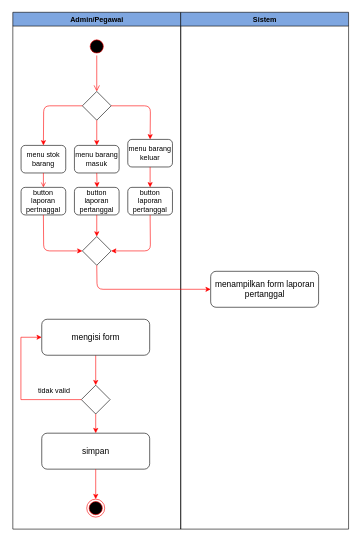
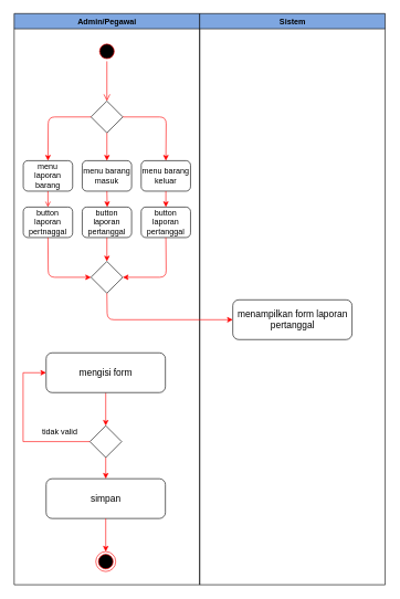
  <mxCell id="0" />
  <mxCell id="1" parent="0" />
  <mxCell id="2" value="Admin/Pegawai" style="swimlane;whiteSpace=wrap;fillColor=#7EA6E0;" parent="1" vertex="1"><mxGeometry x="20.5" y="20" width="280" height="862" as="geometry" /></mxCell>
  <mxCell id="3" value="" style="ellipse;html=1;shape=startState;fillColor=#000000;strokeColor=#ff0000;fontSize=14;startSize=26;" parent="2" vertex="1"><mxGeometry x="125" y="42" width="30" height="30" as="geometry" /></mxCell>
  <mxCell id="4" value="" style="edgeStyle=orthogonalEdgeStyle;html=1;verticalAlign=bottom;endArrow=open;endSize=8;strokeColor=#ff0000;fontSize=14;" parent="2" source="3" edge="1" target="14"><mxGeometry relative="1" as="geometry"><mxPoint x="140" y="132" as="targetPoint" /></mxGeometry></mxCell>
  <mxCell id="5" value="simpan" style="rounded=1;whiteSpace=wrap;html=1;fontSize=14;startSize=26;" parent="2" vertex="1"><mxGeometry x="48.25" y="702" width="180" height="60" as="geometry" /></mxCell>
  <mxCell id="6" value="" style="rhombus;whiteSpace=wrap;html=1;" parent="2" vertex="1"><mxGeometry x="114.25" y="622" width="48" height="48" as="geometry" /></mxCell>
  <mxCell id="7" value="" style="ellipse;html=1;shape=endState;fillColor=#000000;strokeColor=#ff0000;" parent="2" vertex="1"><mxGeometry x="123.25" y="812" width="30" height="30" as="geometry" /></mxCell>
  <mxCell id="8" value="" style="endArrow=classic;html=1;fontSize=14;startSize=26;exitX=0.5;exitY=1;exitDx=0;exitDy=0;strokeColor=#FF0000;entryX=0.5;entryY=0;entryDx=0;entryDy=0;" parent="2" source="13" target="6" edge="1"><mxGeometry width="50" height="50" relative="1" as="geometry"><mxPoint x="138.25" y="742" as="sourcePoint" /><mxPoint x="438.75" y="632" as="targetPoint" /></mxGeometry></mxCell>
  <mxCell id="9" value="" style="endArrow=classic;html=1;fontSize=14;startSize=26;strokeColor=#FF0000;entryX=0.5;entryY=0;entryDx=0;entryDy=0;exitX=0.5;exitY=1;exitDx=0;exitDy=0;" parent="2" source="6" target="5" edge="1"><mxGeometry width="50" height="50" relative="1" as="geometry"><mxPoint x="148.25" y="592" as="sourcePoint" /><mxPoint x="148.25" y="632" as="targetPoint" /></mxGeometry></mxCell>
  <mxCell id="10" value="" style="endArrow=classic;html=1;fontSize=14;startSize=26;strokeColor=#FF0000;entryX=0;entryY=0.5;entryDx=0;entryDy=0;exitX=0;exitY=0.5;exitDx=0;exitDy=0;rounded=0;" parent="2" source="6" target="13" edge="1"><mxGeometry width="50" height="50" relative="1" as="geometry"><mxPoint x="43.75" y="892" as="sourcePoint" /><mxPoint x="48.25" y="712" as="targetPoint" /><Array as="points"><mxPoint x="13.5" y="646" /><mxPoint x="13.5" y="542" /></Array></mxGeometry></mxCell>
  <mxCell id="11" value="" style="endArrow=classic;html=1;fontSize=14;startSize=26;exitX=0.5;exitY=1;exitDx=0;exitDy=0;strokeColor=#FF0000;entryX=0.5;entryY=0;entryDx=0;entryDy=0;" parent="2" source="5" target="7" edge="1"><mxGeometry width="50" height="50" relative="1" as="geometry"><mxPoint x="168.25" y="612" as="sourcePoint" /><mxPoint x="168.25" y="652" as="targetPoint" /></mxGeometry></mxCell>
  <mxCell id="12" value="tidak valid" style="text;html=1;align=center;verticalAlign=middle;resizable=0;points=[];autosize=1;strokeColor=none;" parent="2" vertex="1"><mxGeometry x="33.75" y="622" width="70" height="20" as="geometry" /></mxCell>
  <mxCell id="13" value="mengisi form" style="rounded=1;whiteSpace=wrap;html=1;fontSize=14;startSize=26;" vertex="1" parent="2"><mxGeometry x="48.25" y="512" width="180" height="60" as="geometry" /></mxCell>
  <mxCell id="14" value="" style="rhombus;whiteSpace=wrap;html=1;" vertex="1" parent="2"><mxGeometry x="116" y="132" width="48" height="48" as="geometry" /></mxCell>
- <mxCell id="15" value="menu stok barang" style="rounded=1;whiteSpace=wrap;html=1;" vertex="1" parent="2"><mxGeometry x="13.75" y="222" width="74.5" height="46" as="geometry" /></mxCell>
+ <mxCell id="15" value="menu laporan barang" style="rounded=1;whiteSpace=wrap;html=1;" vertex="1" parent="2"><mxGeometry x="13.75" y="222" width="74.5" height="46" as="geometry" /></mxCell>
  <mxCell id="16" value="menu barang masuk" style="rounded=1;whiteSpace=wrap;html=1;" vertex="1" parent="2"><mxGeometry x="102.75" y="222" width="74.5" height="46" as="geometry" /></mxCell>
- <mxCell id="17" value="menu barang keluar" style="rounded=1;whiteSpace=wrap;html=1;" vertex="1" parent="2"><mxGeometry x="191.75" y="212" width="74.5" height="46" as="geometry" /></mxCell>
+ <mxCell id="17" value="menu barang keluar" style="rounded=1;whiteSpace=wrap;html=1;" vertex="1" parent="2"><mxGeometry x="191.75" y="222" width="74.5" height="46" as="geometry" /></mxCell>
  <mxCell id="18" value="" style="endArrow=classic;html=1;fontSize=14;startSize=26;exitX=0.5;exitY=1;exitDx=0;exitDy=0;strokeColor=#FF0000;entryX=0.5;entryY=0;entryDx=0;entryDy=0;" edge="1" parent="2" source="14" target="16"><mxGeometry width="50" height="50" relative="1" as="geometry"><mxPoint x="240" y="352" as="sourcePoint" /><mxPoint x="340" y="244" as="targetPoint" /></mxGeometry></mxCell>
  <mxCell id="19" value="" style="endArrow=classic;html=1;fontSize=14;startSize=26;exitX=1;exitY=0.5;exitDx=0;exitDy=0;strokeColor=#FF0000;entryX=0.5;entryY=0;entryDx=0;entryDy=0;" edge="1" parent="2" source="14" target="17"><mxGeometry width="50" height="50" relative="1" as="geometry"><mxPoint x="150" y="190" as="sourcePoint" /><mxPoint x="150" y="232" as="targetPoint" /><Array as="points"><mxPoint x="229.5" y="156" /></Array></mxGeometry></mxCell>
  <mxCell id="20" value="" style="endArrow=classic;html=1;fontSize=14;startSize=26;exitX=0;exitY=0.5;exitDx=0;exitDy=0;strokeColor=#FF0000;entryX=0.5;entryY=0;entryDx=0;entryDy=0;" edge="1" parent="2" source="14" target="15"><mxGeometry width="50" height="50" relative="1" as="geometry"><mxPoint x="150" y="190" as="sourcePoint" /><mxPoint x="150" y="232" as="targetPoint" /><Array as="points"><mxPoint x="51.5" y="156" /></Array></mxGeometry></mxCell>
  <mxCell id="21" value="button laporan pertnaggal" style="rounded=1;whiteSpace=wrap;html=1;" vertex="1" parent="2"><mxGeometry x="13.75" y="292" width="74.5" height="46" as="geometry" /></mxCell>
  <mxCell id="22" value="button laporan pertanggal" style="rounded=1;whiteSpace=wrap;html=1;" vertex="1" parent="2"><mxGeometry x="102.75" y="292" width="74.5" height="46" as="geometry" /></mxCell>
  <mxCell id="23" value="button laporan pertanggal" style="rounded=1;whiteSpace=wrap;html=1;" vertex="1" parent="2"><mxGeometry x="191.75" y="292" width="74.5" height="46" as="geometry" /></mxCell>
  <mxCell id="24" value="" style="rhombus;whiteSpace=wrap;html=1;" vertex="1" parent="2"><mxGeometry x="116" y="374" width="48" height="48" as="geometry" /></mxCell>
  <mxCell id="25" value="" style="endArrow=classic;html=1;fontSize=14;startSize=26;exitX=0.5;exitY=1;exitDx=0;exitDy=0;strokeColor=#FF0000;entryX=0.5;entryY=0;entryDx=0;entryDy=0;" edge="1" parent="2" source="22" target="24"><mxGeometry width="50" height="50" relative="1" as="geometry"><mxPoint x="427" y="590" as="sourcePoint" /><mxPoint x="427" y="624" as="targetPoint" /></mxGeometry></mxCell>
  <mxCell id="26" value="" style="endArrow=classic;html=1;fontSize=14;startSize=26;exitX=0.5;exitY=1;exitDx=0;exitDy=0;strokeColor=#FF0000;entryX=1;entryY=0.5;entryDx=0;entryDy=0;" edge="1" parent="2" source="23" target="24"><mxGeometry width="50" height="50" relative="1" as="geometry"><mxPoint x="150" y="348" as="sourcePoint" /><mxPoint x="150" y="384" as="targetPoint" /><Array as="points"><mxPoint x="229.5" y="398" /></Array></mxGeometry></mxCell>
  <mxCell id="27" value="" style="endArrow=classic;html=1;fontSize=14;startSize=26;exitX=0.5;exitY=1;exitDx=0;exitDy=0;strokeColor=#FF0000;" edge="1" parent="2" source="16"><mxGeometry width="50" height="50" relative="1" as="geometry"><mxPoint x="150" y="348" as="sourcePoint" /><mxPoint x="140.5" y="292" as="targetPoint" /></mxGeometry></mxCell>
  <mxCell id="28" value="" style="endArrow=classic;html=1;fontSize=14;startSize=26;strokeColor=#FF0000;exitX=0.5;exitY=1;exitDx=0;exitDy=0;entryX=0.5;entryY=0;entryDx=0;entryDy=0;" edge="1" parent="2" source="17" target="23"><mxGeometry width="50" height="50" relative="1" as="geometry"><mxPoint x="229.5" y="272" as="sourcePoint" /><mxPoint x="150.5" y="302" as="targetPoint" /></mxGeometry></mxCell>
  <mxCell id="29" value="" style="endArrow=open;html=1;fontSize=14;startSize=26;strokeColor=#FF0000;exitX=0.5;exitY=1;exitDx=0;exitDy=0;entryX=0.5;entryY=0;entryDx=0;entryDy=0;" edge="1" parent="2" source="15" target="21"><mxGeometry width="50" height="50" relative="1" as="geometry"><mxPoint x="229" y="268" as="sourcePoint" /><mxPoint x="229" y="292" as="targetPoint" /></mxGeometry></mxCell>
  <mxCell id="30" value="" style="endArrow=classic;html=1;fontSize=14;startSize=26;strokeColor=#FF0000;exitX=0.5;exitY=1;exitDx=0;exitDy=0;entryX=0;entryY=0.5;entryDx=0;entryDy=0;" edge="1" parent="2" source="21" target="24"><mxGeometry width="50" height="50" relative="1" as="geometry"><mxPoint x="61.0" y="278" as="sourcePoint" /><mxPoint x="61.0" y="302" as="targetPoint" /><Array as="points"><mxPoint x="51.5" y="398" /></Array></mxGeometry></mxCell>
  <mxCell id="31" value="Sistem" style="swimlane;whiteSpace=wrap;fillColor=#7EA6E0;" parent="1" vertex="1"><mxGeometry x="300.5" y="20" width="280" height="862" as="geometry" /></mxCell>
  <mxCell id="32" value="menampilkan form laporan pertanggal" style="rounded=1;whiteSpace=wrap;html=1;fontSize=14;startSize=26;" parent="31" vertex="1"><mxGeometry x="50" y="432" width="180" height="60" as="geometry" /></mxCell>
  <mxCell id="33" value="" style="endArrow=classic;html=1;fontSize=14;startSize=26;exitX=0.5;exitY=1;exitDx=0;exitDy=0;strokeColor=#FF0000;entryX=0;entryY=0.5;entryDx=0;entryDy=0;" edge="1" parent="1" source="24" target="32"><mxGeometry width="50" height="50" relative="1" as="geometry"><mxPoint x="170.5" y="368" as="sourcePoint" /><mxPoint x="170.5" y="404" as="targetPoint" /><Array as="points"><mxPoint x="161" y="482" /></Array></mxGeometry></mxCell>
